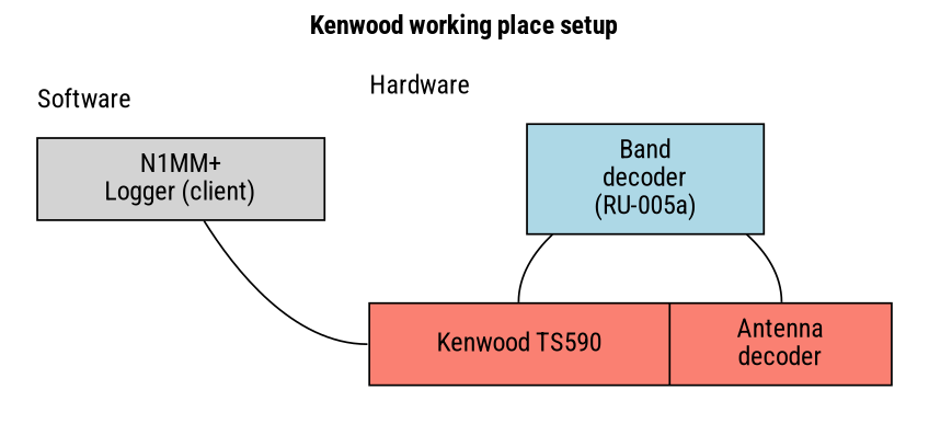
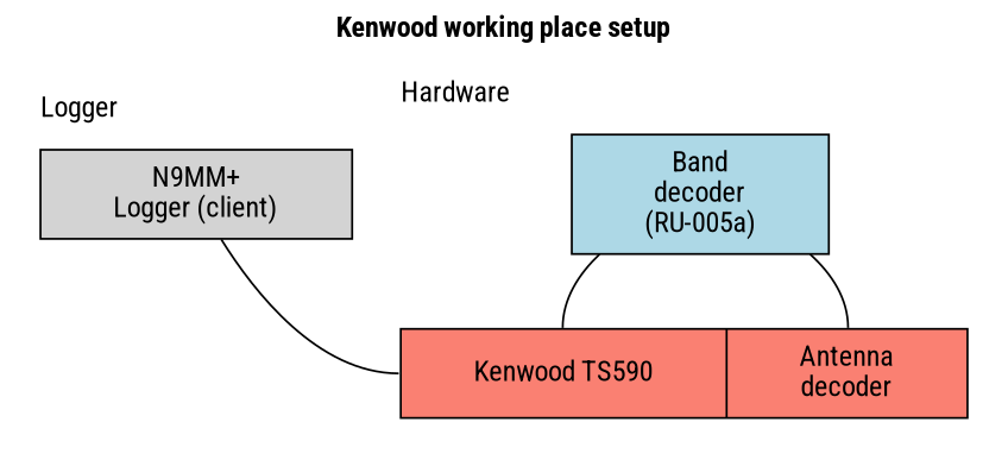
  digraph {
    fontname="Roboto Condensed"
    label=<<b>Kenwood working place setup</b>>
    labelloc=top
    node [fontname="Roboto Condensed" margin="0.5,0.1" shape=record style=filled]
    edge [arrowhead=none fontname="Roboto Condensed"]
-   n1 [label="<n1mm> N1MM+\nLogger (client)"]
+   n1 [label="<n1mm> N9MM+\nLogger (client)"]
    n2 [fillcolor=lightblue label="<ru005> Band\ndecoder\n(RU-005a)"]
    n3 [fillcolor=salmon label="<trx> Kenwood TS590 | <antSwitch> Antenna\ndecoder"]
    subgraph cluster_1 {
      color=white
-     label=Software
+     label=Logger
      labeljust=l
      n1
    }
    subgraph cluster_2 {
      color=white
      label=Hardware
      labeljust=l
      n2
      n3
    }
    n1 -> n3 [headport=trx tailport=n1mm]
    n2 -> n3 [headport=antSwitch tailport=ru005]
    n3 -> n2 [headport=ru005 tailport=trx]
  }
